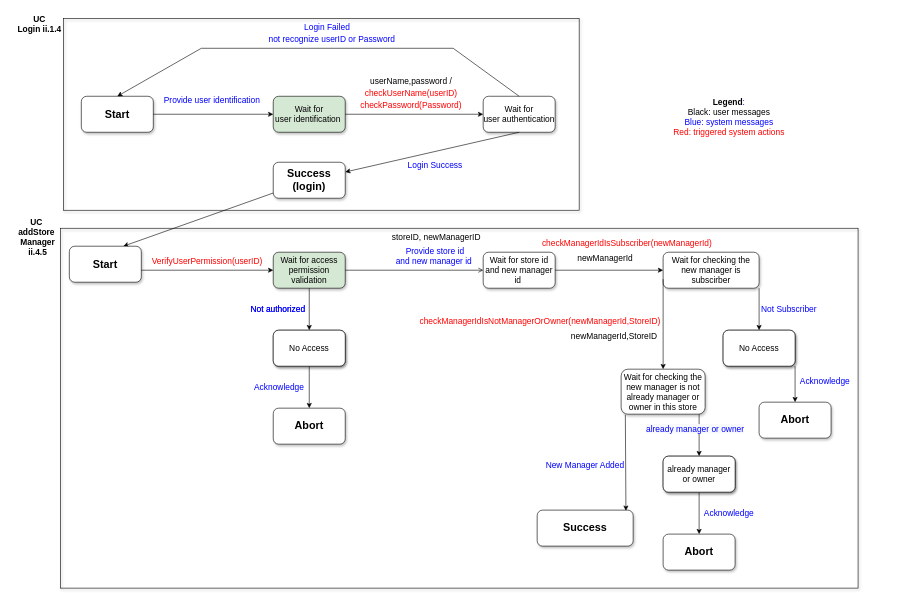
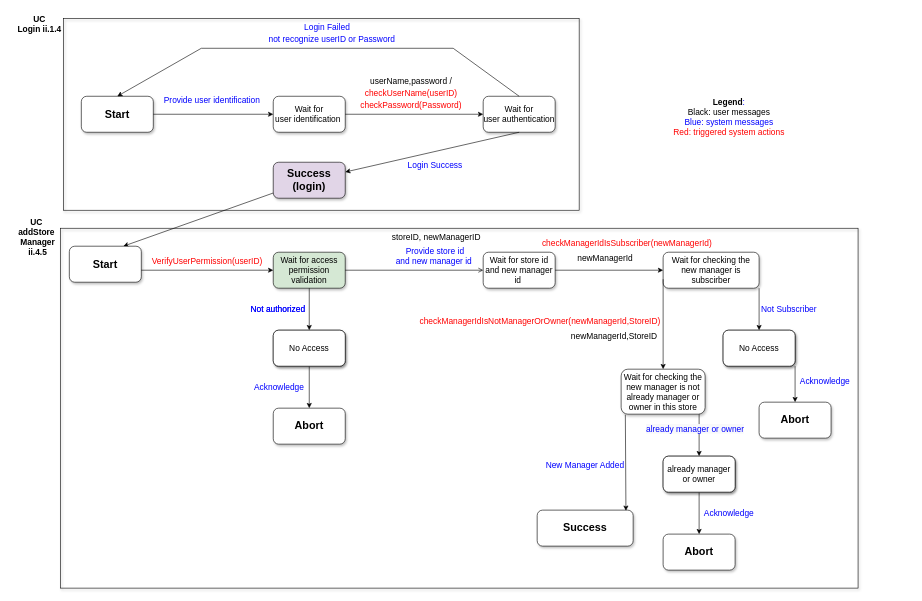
  <mxCell id="0" />
  <mxCell id="1" parent="0" />
  <mxCell id="2" value="&lt;b&gt;&lt;font style=&quot;font-size: 18px&quot;&gt;Start&lt;/font&gt;&lt;/b&gt;" style="rounded=1;whiteSpace=wrap;html=1;shadow=1;strokeColor=#000000;" vertex="1" parent="1"><mxGeometry x="135" y="160" width="120" height="60" as="geometry" /></mxCell>
- <mxCell id="3" value="&lt;font style=&quot;font-size: 14px&quot;&gt;Wait for user&amp;nbsp;identification&amp;nbsp;&lt;/font&gt;" style="rounded=1;whiteSpace=wrap;html=1;shadow=1;strokeColor=#000000;fillColor=#d5e8d4;" vertex="1" parent="1"><mxGeometry x="455" y="160" width="120" height="60" as="geometry" /></mxCell>
+ <mxCell id="3" value="&lt;font style=&quot;font-size: 14px&quot;&gt;Wait for user&amp;nbsp;identification&amp;nbsp;&lt;/font&gt;" style="rounded=1;whiteSpace=wrap;html=1;shadow=1;strokeColor=#000000;" vertex="1" parent="1"><mxGeometry x="455" y="160" width="120" height="60" as="geometry" /></mxCell>
  <mxCell id="4" value="" style="endArrow=classic;html=1;rounded=0;fontSize=14;exitX=1;exitY=0.5;exitDx=0;exitDy=0;entryX=0;entryY=0.5;entryDx=0;entryDy=0;" edge="1" parent="1" source="2" target="3"><mxGeometry width="50" height="50" relative="1" as="geometry"><mxPoint x="865" y="430" as="sourcePoint" /><mxPoint x="915" y="380" as="targetPoint" /></mxGeometry></mxCell>
  <mxCell id="5" value="&lt;font style=&quot;font-size: 14px&quot;&gt;Wait for user&amp;nbsp;authentication&lt;/font&gt;" style="rounded=1;whiteSpace=wrap;html=1;shadow=1;strokeColor=#000000;" vertex="1" parent="1"><mxGeometry x="805" y="160" width="120" height="60" as="geometry" /></mxCell>
  <mxCell id="6" value="" style="endArrow=classic;html=1;rounded=0;fontSize=14;entryX=0;entryY=0.5;entryDx=0;entryDy=0;" edge="1" parent="1" target="5" source="3"><mxGeometry width="50" height="50" relative="1" as="geometry"><mxPoint x="605" y="190" as="sourcePoint" /><mxPoint x="1265" y="380" as="targetPoint" /></mxGeometry></mxCell>
  <mxCell id="7" value="&lt;font color=&quot;#ff0000&quot;&gt;checkUserName(userID)&lt;/font&gt;" style="text;html=1;strokeColor=none;fillColor=none;align=center;verticalAlign=middle;whiteSpace=wrap;rounded=0;shadow=1;fontSize=14;" vertex="1" parent="1"><mxGeometry x="585" y="140" width="200" height="30" as="geometry" /></mxCell>
  <mxCell id="8" value="&lt;font color=&quot;#000000&quot;&gt;userName,password /&lt;/font&gt;" style="text;html=1;strokeColor=none;fillColor=none;align=center;verticalAlign=middle;whiteSpace=wrap;rounded=0;shadow=1;fontSize=14;fontColor=#FF0000;" vertex="1" parent="1"><mxGeometry x="570" y="120" width="230" height="30" as="geometry" /></mxCell>
  <mxCell id="9" value="" style="endArrow=classic;html=1;rounded=0;fontSize=14;fontColor=#000000;exitX=0.5;exitY=0;exitDx=0;exitDy=0;entryX=0.5;entryY=0;entryDx=0;entryDy=0;" edge="1" parent="1" source="5" target="2"><mxGeometry width="50" height="50" relative="1" as="geometry"><mxPoint x="645" y="410" as="sourcePoint" /><mxPoint x="705" y="350" as="targetPoint" /><Array as="points"><mxPoint x="755" y="80" /><mxPoint x="335" y="80" /></Array></mxGeometry></mxCell>
  <mxCell id="10" value="&lt;font color=&quot;#0000ff&quot;&gt;not recognize&amp;nbsp;userID&lt;/font&gt;&amp;nbsp;&lt;font color=&quot;#0000ff&quot;&gt;or Password&amp;nbsp;&lt;/font&gt;" style="text;html=1;strokeColor=none;fillColor=none;align=center;verticalAlign=middle;whiteSpace=wrap;rounded=0;shadow=1;fontSize=14;fontColor=#FF0000;" vertex="1" parent="1"><mxGeometry x="415" y="50" width="280" height="30" as="geometry" /></mxCell>
- <mxCell id="11" value="&lt;span style=&quot;font-size: 18px&quot;&gt;&lt;b&gt;Success&lt;br&gt;(login)&lt;br&gt;&lt;/b&gt;&lt;/span&gt;" style="rounded=1;whiteSpace=wrap;html=1;shadow=1;strokeColor=#000000;" vertex="1" parent="1"><mxGeometry x="455" y="270" width="120" height="60" as="geometry" /></mxCell>
+ <mxCell id="11" value="&lt;span style=&quot;font-size: 18px&quot;&gt;&lt;b&gt;Success&lt;br&gt;(login)&lt;br&gt;&lt;/b&gt;&lt;/span&gt;" style="rounded=1;whiteSpace=wrap;html=1;shadow=1;strokeColor=#000000;fillColor=#e1d5e7;" vertex="1" parent="1"><mxGeometry x="455" y="270" width="120" height="60" as="geometry" /></mxCell>
  <mxCell id="12" value="&lt;font color=&quot;#0000ff&quot;&gt;Login Success&lt;/font&gt;" style="text;html=1;strokeColor=none;fillColor=none;align=center;verticalAlign=middle;whiteSpace=wrap;rounded=0;shadow=1;fontSize=14;fontColor=#FF0000;" vertex="1" parent="1"><mxGeometry x="585" y="260" width="280" height="30" as="geometry" /></mxCell>
  <mxCell id="13" value="" style="endArrow=classic;html=1;rounded=0;fontSize=14;fontColor=#0000FF;exitX=0.5;exitY=1;exitDx=0;exitDy=0;" edge="1" parent="1" source="5" target="11"><mxGeometry width="50" height="50" relative="1" as="geometry"><mxPoint x="645" y="300" as="sourcePoint" /><mxPoint x="695" y="250" as="targetPoint" /></mxGeometry></mxCell>
  <mxCell id="14" value="&lt;font color=&quot;#000000&quot;&gt;&lt;b&gt;Legend&lt;/b&gt;&lt;/font&gt;:&lt;br&gt;&lt;font color=&quot;#000000&quot;&gt;Black: user messages&lt;/font&gt;&lt;br&gt;Blue: system messages&lt;br&gt;&lt;font color=&quot;#ff0000&quot;&gt;Red: triggered system actions&lt;/font&gt;" style="text;html=1;strokeColor=none;fillColor=none;align=center;verticalAlign=middle;whiteSpace=wrap;rounded=0;shadow=1;fontSize=14;fontColor=#0000FF;" vertex="1" parent="1"><mxGeometry x="1085" y="180" width="260" height="30" as="geometry" /></mxCell>
  <mxCell id="15" value="&lt;font color=&quot;#0000ff&quot;&gt;Login Failed&lt;/font&gt;" style="text;html=1;strokeColor=none;fillColor=none;align=center;verticalAlign=middle;whiteSpace=wrap;rounded=0;shadow=1;fontSize=14;fontColor=#FF0000;" vertex="1" parent="1"><mxGeometry x="405" y="30" width="280" height="30" as="geometry" /></mxCell>
  <mxCell id="16" value="&lt;font color=&quot;#000000&quot;&gt;storeID, newManagerID&lt;/font&gt;" style="text;html=1;strokeColor=none;fillColor=none;align=center;verticalAlign=middle;whiteSpace=wrap;rounded=0;shadow=1;fontSize=14;fontColor=#FF0000;" vertex="1" parent="1"><mxGeometry x="612" y="380" width="230" height="30" as="geometry" /></mxCell>
  <mxCell id="17" value="&lt;font style=&quot;font-size: 14px&quot;&gt;Wait for access permission validation&lt;/font&gt;" style="rounded=1;whiteSpace=wrap;html=1;shadow=1;strokeColor=#000000;fillColor=#d5e8d4;" vertex="1" parent="1"><mxGeometry x="455" y="420" width="120" height="60" as="geometry" /></mxCell>
  <mxCell id="18" value="&lt;font color=&quot;#0000ff&quot;&gt;Provide&amp;nbsp;user&amp;nbsp;identification&amp;nbsp;&lt;br&gt;&amp;nbsp;&lt;/font&gt;" style="text;html=1;strokeColor=none;fillColor=none;align=center;verticalAlign=middle;whiteSpace=wrap;rounded=0;shadow=1;fontSize=14;fontColor=#FF0000;" vertex="1" parent="1"><mxGeometry x="215" y="160" width="280" height="30" as="geometry" /></mxCell>
  <mxCell id="19" value="" style="endArrow=open;html=1;rounded=0;fontSize=14;fontColor=#000000;" edge="1" target="20" parent="1" source="17"><mxGeometry width="50" height="50" relative="1" as="geometry"><mxPoint x="935" y="720" as="sourcePoint" /><mxPoint x="935" y="860" as="targetPoint" /></mxGeometry></mxCell>
  <mxCell id="20" value="&lt;font style=&quot;font-size: 14px&quot;&gt;Wait for store id and new manager id&amp;nbsp;&lt;/font&gt;" style="rounded=1;whiteSpace=wrap;html=1;shadow=1;strokeColor=#000000;" vertex="1" parent="1"><mxGeometry x="805" y="420" width="120" height="60" as="geometry" /></mxCell>
  <mxCell id="21" value="&lt;font color=&quot;#0000ff&quot;&gt;Provide&amp;nbsp;store id &lt;br&gt;and new manager id&amp;nbsp;&lt;br&gt;&amp;nbsp;&lt;/font&gt;" style="text;html=1;strokeColor=none;fillColor=none;align=center;verticalAlign=middle;whiteSpace=wrap;rounded=0;shadow=1;fontSize=14;fontColor=#FF0000;" vertex="1" parent="1"><mxGeometry x="585" y="420" width="280" height="30" as="geometry" /></mxCell>
  <mxCell id="22" value="&lt;font color=&quot;#ff0000&quot;&gt;VerifyUserPermission(&lt;/font&gt;&lt;span style=&quot;color: rgb(255 , 0 , 0)&quot;&gt;userID&lt;/span&gt;&lt;font color=&quot;#ff0000&quot;&gt;)&lt;/font&gt;" style="text;html=1;strokeColor=none;fillColor=none;align=center;verticalAlign=middle;whiteSpace=wrap;rounded=0;shadow=1;fontSize=14;" vertex="1" parent="1"><mxGeometry x="245" y="420" width="200" height="30" as="geometry" /></mxCell>
  <mxCell id="23" value="" style="endArrow=classic;html=1;rounded=0;fontSize=14;fontColor=#0000FF;entryX=0.75;entryY=0;entryDx=0;entryDy=0;" edge="1" parent="1" source="11" target="30"><mxGeometry width="50" height="50" relative="1" as="geometry"><mxPoint x="445" y="410" as="sourcePoint" /><mxPoint x="495" y="360" as="targetPoint" /></mxGeometry></mxCell>
  <mxCell id="24" value="&lt;font color=&quot;#0000ff&quot;&gt;Not authorized&amp;nbsp;&lt;/font&gt;" style="text;html=1;strokeColor=none;fillColor=none;align=center;verticalAlign=middle;whiteSpace=wrap;rounded=0;shadow=1;fontSize=14;fontColor=#FF0000;" vertex="1" parent="1"><mxGeometry x="325" y="500" width="280" height="30" as="geometry" /></mxCell>
  <mxCell id="25" value="&lt;font style=&quot;font-size: 14px&quot;&gt;No Access&lt;/font&gt;" style="rounded=1;whiteSpace=wrap;html=1;shadow=1;strokeColor=#000000;" vertex="1" parent="1"><mxGeometry x="455" y="550" width="120" height="60" as="geometry" /></mxCell>
  <mxCell id="26" value="&lt;b&gt;&lt;font style=&quot;font-size: 18px&quot;&gt;Abort&lt;/font&gt;&lt;/b&gt;" style="rounded=1;whiteSpace=wrap;html=1;shadow=1;strokeColor=#000000;" vertex="1" parent="1"><mxGeometry x="455" y="680" width="120" height="60" as="geometry" /></mxCell>
  <mxCell id="27" value="" style="endArrow=classic;html=1;rounded=0;fontSize=14;fontColor=#0000FF;exitX=0.5;exitY=1;exitDx=0;exitDy=0;" edge="1" parent="1" source="17" target="25"><mxGeometry width="50" height="50" relative="1" as="geometry"><mxPoint x="645" y="590" as="sourcePoint" /><mxPoint x="695" y="540" as="targetPoint" /></mxGeometry></mxCell>
  <mxCell id="28" value="" style="endArrow=classic;html=1;rounded=0;fontSize=14;fontColor=#0000FF;exitX=0.5;exitY=1;exitDx=0;exitDy=0;" edge="1" parent="1" source="25" target="26"><mxGeometry width="50" height="50" relative="1" as="geometry"><mxPoint x="645" y="590" as="sourcePoint" /><mxPoint x="695" y="540" as="targetPoint" /></mxGeometry></mxCell>
  <mxCell id="29" value="&lt;font color=&quot;#0000ff&quot;&gt;Acknowledge&lt;/font&gt;" style="text;html=1;strokeColor=none;fillColor=none;align=center;verticalAlign=middle;whiteSpace=wrap;rounded=0;shadow=1;fontSize=14;fontColor=#FF0000;" vertex="1" parent="1"><mxGeometry x="325" y="630" width="280" height="30" as="geometry" /></mxCell>
  <mxCell id="30" value="&lt;b&gt;&lt;font style=&quot;font-size: 18px&quot;&gt;Start&lt;/font&gt;&lt;/b&gt;" style="rounded=1;whiteSpace=wrap;html=1;shadow=1;strokeColor=#000000;" vertex="1" parent="1"><mxGeometry x="115" y="410" width="120" height="60" as="geometry" /></mxCell>
  <mxCell id="31" value="" style="endArrow=classic;html=1;rounded=0;fontSize=14;fontColor=#0000FF;entryX=0;entryY=0.5;entryDx=0;entryDy=0;" edge="1" parent="1" target="17"><mxGeometry width="50" height="50" relative="1" as="geometry"><mxPoint x="235" y="450" as="sourcePoint" /><mxPoint x="705" y="420" as="targetPoint" /></mxGeometry></mxCell>
  <mxCell id="32" value="&lt;font color=&quot;#ff0000&quot;&gt;checkPassword(Password)&lt;/font&gt;" style="text;html=1;strokeColor=none;fillColor=none;align=center;verticalAlign=middle;whiteSpace=wrap;rounded=0;shadow=1;fontSize=14;" vertex="1" parent="1"><mxGeometry x="585" y="160" width="200" height="30" as="geometry" /></mxCell>
  <mxCell id="33" value="&lt;span style=&quot;font-size: 14px&quot;&gt;Wait for checking the new manager is subscirber&lt;/span&gt;" style="rounded=1;whiteSpace=wrap;html=1;shadow=1;strokeColor=#000000;" vertex="1" parent="1"><mxGeometry x="1105" y="420" width="160" height="60" as="geometry" /></mxCell>
  <mxCell id="34" value="" style="endArrow=classic;html=1;rounded=0;fontSize=14;fontColor=#0000FF;" edge="1" target="33" parent="1" source="20"><mxGeometry width="50" height="50" relative="1" as="geometry"><mxPoint x="860" y="480" as="sourcePoint" /><mxPoint x="1040" y="540" as="targetPoint" /></mxGeometry></mxCell>
  <mxCell id="35" value="&lt;font color=&quot;#ff0000&quot;&gt;checkManagerIdIsSubscriber(newManagerId)&lt;/font&gt;" style="text;html=1;strokeColor=none;fillColor=none;align=center;verticalAlign=middle;whiteSpace=wrap;rounded=0;shadow=1;fontSize=14;" vertex="1" parent="1"><mxGeometry x="945" y="390" width="200" height="30" as="geometry" /></mxCell>
  <mxCell id="36" value="&lt;span style=&quot;color: rgb(0 , 0 , 0)&quot;&gt;newManagerId&amp;nbsp;&lt;/span&gt;" style="text;html=1;align=center;verticalAlign=middle;resizable=0;points=[];autosize=1;strokeColor=none;fillColor=none;fontSize=14;fontColor=#0000FF;" vertex="1" parent="1"><mxGeometry x="955" y="420" width="110" height="20" as="geometry" /></mxCell>
  <mxCell id="37" value="&lt;span style=&quot;font-size: 14px&quot;&gt;Wait for checking the new manager is not already&amp;nbsp;manager or owner in this store&lt;/span&gt;" style="rounded=1;whiteSpace=wrap;html=1;shadow=1;strokeColor=#000000;" vertex="1" parent="1"><mxGeometry x="1035" y="615" width="140" height="75" as="geometry" /></mxCell>
  <mxCell id="38" value="" style="endArrow=classic;html=1;rounded=0;fontSize=14;fontColor=#0000FF;exitX=0;exitY=0.75;exitDx=0;exitDy=0;" edge="1" target="37" parent="1" source="33"><mxGeometry width="50" height="50" relative="1" as="geometry"><mxPoint x="1105" y="480" as="sourcePoint" /><mxPoint x="980" y="545" as="targetPoint" /></mxGeometry></mxCell>
  <mxCell id="39" value="&lt;font color=&quot;#ff0000&quot;&gt;checkManagerIdIsNotManagerOrOwner(newManagerId,StoreID)&lt;/font&gt;" style="text;html=1;strokeColor=none;fillColor=none;align=center;verticalAlign=middle;whiteSpace=wrap;rounded=0;shadow=1;fontSize=14;" vertex="1" parent="1"><mxGeometry x="800" y="520" width="200" height="30" as="geometry" /></mxCell>
  <mxCell id="40" value="&lt;span style=&quot;color: rgb(0 , 0 , 0)&quot;&gt;newManagerId,StoreID&amp;nbsp;&lt;/span&gt;" style="text;html=1;align=center;verticalAlign=middle;resizable=0;points=[];autosize=1;strokeColor=none;fillColor=none;fontSize=14;fontColor=#0000FF;" vertex="1" parent="1"><mxGeometry x="945" y="550" width="160" height="20" as="geometry" /></mxCell>
  <mxCell id="41" value="&lt;b style=&quot;font-size: 18px&quot;&gt;Success&lt;br&gt;&lt;/b&gt;" style="rounded=1;whiteSpace=wrap;html=1;shadow=1;strokeColor=#000000;" vertex="1" parent="1"><mxGeometry x="895" y="850" width="160" height="60" as="geometry" /></mxCell>
  <mxCell id="42" value="" style="endArrow=classic;html=1;rounded=0;fontSize=14;fontColor=#0000FF;exitX=0.05;exitY=1.013;exitDx=0;exitDy=0;entryX=0.925;entryY=0.017;entryDx=0;entryDy=0;exitPerimeter=0;entryPerimeter=0;" edge="1" source="37" parent="1" target="41"><mxGeometry width="50" height="50" relative="1" as="geometry"><mxPoint x="1035" y="880" as="sourcePoint" /><mxPoint x="1035" y="1015" as="targetPoint" /></mxGeometry></mxCell>
  <mxCell id="43" value="&lt;font color=&quot;#0000ff&quot;&gt;Not authorized&amp;nbsp;&lt;/font&gt;" style="text;html=1;strokeColor=none;fillColor=none;align=center;verticalAlign=middle;whiteSpace=wrap;rounded=0;shadow=1;fontSize=14;fontColor=#FF0000;" vertex="1" parent="1"><mxGeometry x="325" y="500" width="280" height="30" as="geometry" /></mxCell>
  <mxCell id="44" value="&lt;font style=&quot;font-size: 14px&quot;&gt;No Access&lt;/font&gt;" style="rounded=1;whiteSpace=wrap;html=1;shadow=1;strokeColor=#000000;" vertex="1" parent="1"><mxGeometry x="455" y="550" width="120" height="60" as="geometry" /></mxCell>
  <mxCell id="45" value="&lt;font style=&quot;font-size: 14px&quot;&gt;No Access&lt;/font&gt;" style="rounded=1;whiteSpace=wrap;html=1;shadow=1;strokeColor=#000000;" vertex="1" parent="1"><mxGeometry x="1205" y="550" width="120" height="60" as="geometry" /></mxCell>
  <mxCell id="46" value="&lt;b&gt;&lt;font style=&quot;font-size: 18px&quot;&gt;Abort&lt;/font&gt;&lt;/b&gt;" style="rounded=1;whiteSpace=wrap;html=1;shadow=1;strokeColor=#000000;" vertex="1" parent="1"><mxGeometry x="1265" y="670" width="120" height="60" as="geometry" /></mxCell>
  <mxCell id="47" value="" style="endArrow=classic;html=1;rounded=0;fontSize=14;fontColor=#0000FF;exitX=0.5;exitY=1;exitDx=0;exitDy=0;" edge="1" parent="1" target="45"><mxGeometry width="50" height="50" relative="1" as="geometry"><mxPoint x="1265" y="480" as="sourcePoint" /><mxPoint x="1445" y="540" as="targetPoint" /></mxGeometry></mxCell>
  <mxCell id="48" value="" style="endArrow=classic;html=1;rounded=0;fontSize=14;fontColor=#0000FF;exitX=1;exitY=1;exitDx=0;exitDy=0;" edge="1" parent="1" source="51" target="46"><mxGeometry width="50" height="50" relative="1" as="geometry"><mxPoint x="1395" y="590" as="sourcePoint" /><mxPoint x="1445" y="540" as="targetPoint" /></mxGeometry></mxCell>
  <mxCell id="49" value="&lt;font color=&quot;#0000ff&quot;&gt;Acknowledge&lt;/font&gt;" style="text;html=1;strokeColor=none;fillColor=none;align=center;verticalAlign=middle;whiteSpace=wrap;rounded=0;shadow=1;fontSize=14;fontColor=#FF0000;" vertex="1" parent="1"><mxGeometry x="1235" y="620" width="280" height="30" as="geometry" /></mxCell>
  <mxCell id="50" value="&lt;span style=&quot;color: rgb(0 , 0 , 255)&quot;&gt;Not&amp;nbsp;Subscriber&lt;/span&gt;" style="text;html=1;strokeColor=none;fillColor=none;align=center;verticalAlign=middle;whiteSpace=wrap;rounded=0;shadow=1;fontSize=14;fontColor=#FF0000;" vertex="1" parent="1"><mxGeometry x="1175" y="500" width="280" height="30" as="geometry" /></mxCell>
  <mxCell id="51" value="&lt;font style=&quot;font-size: 14px&quot;&gt;No Access&lt;/font&gt;" style="rounded=1;whiteSpace=wrap;html=1;shadow=1;strokeColor=#000000;" vertex="1" parent="1"><mxGeometry x="1205" y="550" width="120" height="60" as="geometry" /></mxCell>
  <mxCell id="52" value="&lt;font style=&quot;font-size: 14px&quot;&gt;No Access&lt;/font&gt;" style="rounded=1;whiteSpace=wrap;html=1;shadow=1;strokeColor=#000000;" vertex="1" parent="1"><mxGeometry x="1105" y="760" width="120" height="60" as="geometry" /></mxCell>
  <mxCell id="53" value="&lt;b&gt;&lt;font style=&quot;font-size: 18px&quot;&gt;Abort&lt;/font&gt;&lt;/b&gt;" style="rounded=1;whiteSpace=wrap;html=1;shadow=1;strokeColor=#000000;" vertex="1" parent="1"><mxGeometry x="1105" y="890" width="120" height="60" as="geometry" /></mxCell>
  <mxCell id="54" value="" style="endArrow=classic;html=1;rounded=0;fontSize=14;fontColor=#0000FF;" edge="1" target="52" parent="1"><mxGeometry width="50" height="50" relative="1" as="geometry"><mxPoint x="1165" y="690" as="sourcePoint" /><mxPoint x="1345" y="750" as="targetPoint" /></mxGeometry></mxCell>
  <mxCell id="55" value="" style="endArrow=classic;html=1;rounded=0;fontSize=14;fontColor=#0000FF;exitX=0.5;exitY=1;exitDx=0;exitDy=0;" edge="1" source="52" target="53" parent="1"><mxGeometry width="50" height="50" relative="1" as="geometry"><mxPoint x="1295" y="800" as="sourcePoint" /><mxPoint x="1345" y="750" as="targetPoint" /></mxGeometry></mxCell>
  <mxCell id="56" value="&lt;span style=&quot;font-size: 14px&quot;&gt;already&amp;nbsp;manager or owner&lt;/span&gt;" style="rounded=1;whiteSpace=wrap;html=1;shadow=1;strokeColor=#000000;" vertex="1" parent="1"><mxGeometry x="1105" y="760" width="120" height="60" as="geometry" /></mxCell>
  <mxCell id="57" value="&lt;font color=&quot;#0000ff&quot;&gt;Acknowledge&lt;/font&gt;" style="text;html=1;strokeColor=none;fillColor=none;align=center;verticalAlign=middle;whiteSpace=wrap;rounded=0;shadow=1;fontSize=14;fontColor=#FF0000;" vertex="1" parent="1"><mxGeometry x="1075" y="840" width="280" height="30" as="geometry" /></mxCell>
  <mxCell id="58" value="&lt;span style=&quot;font-family: &amp;#34;helvetica&amp;#34; ; font-size: 14px ; font-style: normal ; font-weight: 400 ; letter-spacing: normal ; text-align: center ; text-indent: 0px ; text-transform: none ; word-spacing: 0px ; background-color: rgb(248 , 249 , 250) ; display: inline ; float: none&quot;&gt;already&amp;nbsp;manager or owner&lt;/span&gt;" style="text;whiteSpace=wrap;html=1;fontSize=14;fontColor=#0000FF;" vertex="1" parent="1"><mxGeometry x="1075" y="700" width="190" height="30" as="geometry" /></mxCell>
  <mxCell id="59" value="" style="rounded=0;whiteSpace=wrap;html=1;shadow=1;fontSize=14;fontColor=#0000FF;strokeColor=#000000;fillColor=none;" vertex="1" parent="1"><mxGeometry x="105" y="30" width="860" height="320" as="geometry" /></mxCell>
  <mxCell id="60" value="&lt;font color=&quot;#000000&quot;&gt;&lt;b&gt;UC&lt;br&gt;Login ii.1.4&lt;/b&gt;&lt;/font&gt;" style="text;html=1;align=center;verticalAlign=middle;resizable=0;points=[];autosize=1;strokeColor=none;fillColor=none;fontSize=14;fontColor=#0000FF;" vertex="1" parent="1"><mxGeometry width="90" height="40" as="geometry" x="20" y="20" /></mxCell>
  <mxCell id="61" value="" style="rounded=0;whiteSpace=wrap;html=1;shadow=1;fontSize=14;fontColor=#0000FF;strokeColor=default;fillColor=none;" vertex="1" parent="1"><mxGeometry x="100" y="380" width="1330" height="600" as="geometry" /></mxCell>
  <mxCell id="62" value="&lt;font color=&quot;#000000&quot;&gt;&lt;b&gt;UC&lt;br&gt;addStore&lt;br&gt;&amp;nbsp;Manager&lt;br&gt;&amp;nbsp;ii.4.5&lt;/b&gt;&lt;/font&gt;" style="text;html=1;align=center;verticalAlign=middle;resizable=0;points=[];autosize=1;strokeColor=none;fillColor=none;fontSize=14;fontColor=#0000FF;" vertex="1" parent="1"><mxGeometry y="360" width="80" height="70" as="geometry" x="20" /></mxCell>
  <mxCell id="63" value="&lt;font color=&quot;#0000ff&quot;&gt;New Manager Added&lt;/font&gt;" style="text;html=1;strokeColor=none;fillColor=none;align=center;verticalAlign=middle;whiteSpace=wrap;rounded=0;shadow=1;fontSize=14;fontColor=#FF0000;" vertex="1" parent="1"><mxGeometry x="835" y="760" width="280" height="30" as="geometry" /></mxCell>
